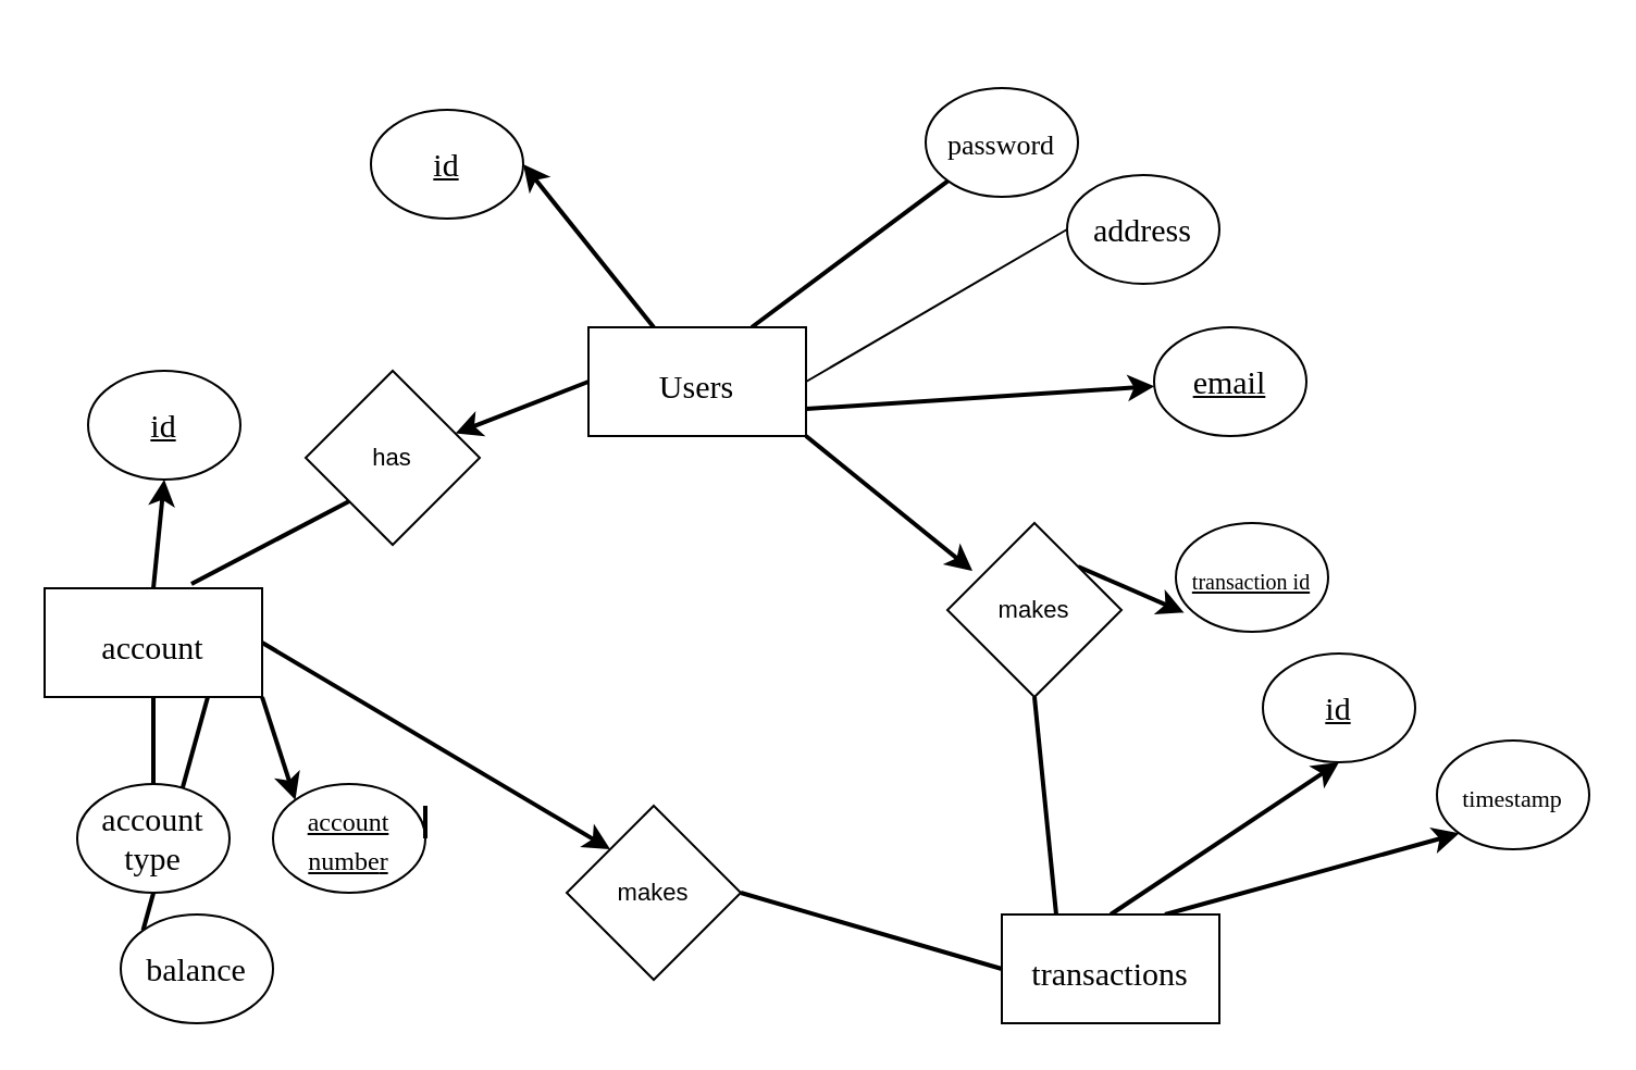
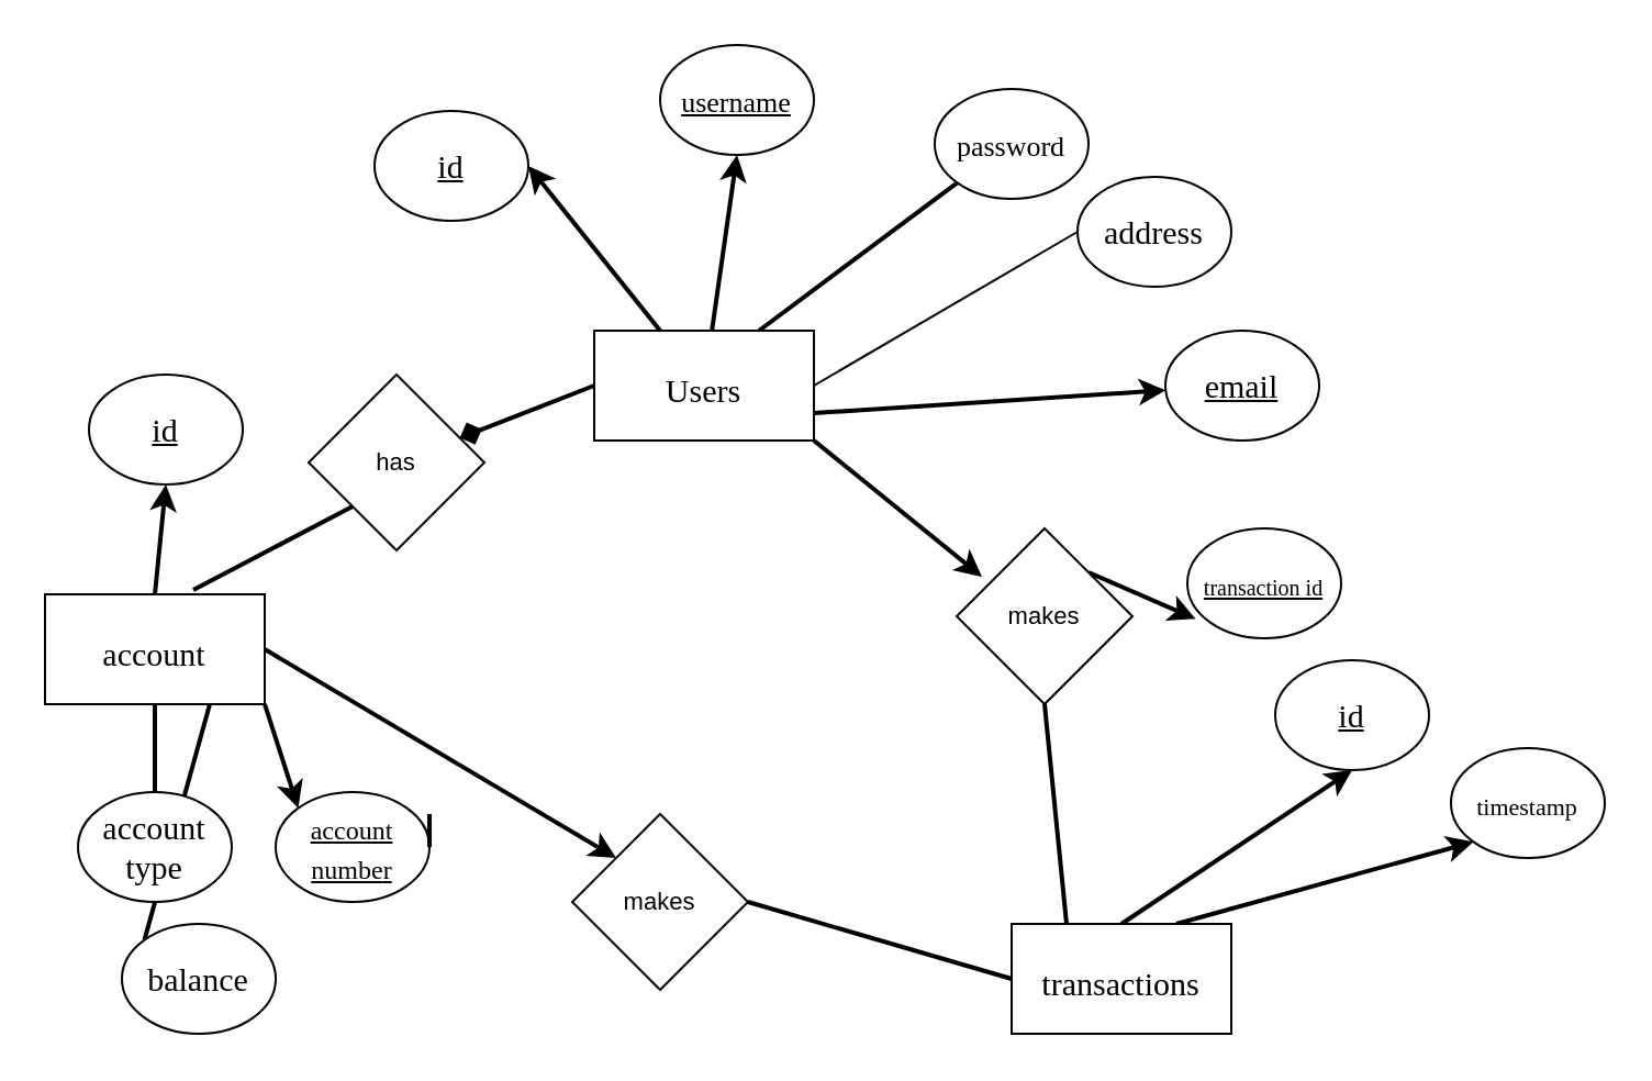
  <mxCell id="0" />
  <mxCell id="1" parent="0" />
  <mxCell id="2" style="edgeStyle=none;hachureGap=4;html=1;entryX=1;entryY=0.5;entryDx=0;entryDy=0;fontFamily=Verdana;fontSize=15;strokeWidth=2;" edge="1" parent="1" source="9" target="10"><mxGeometry relative="1" as="geometry" /></mxCell>
+ <mxCell id="3" style="edgeStyle=none;html=1;entryX=0.5;entryY=1;entryDx=0;entryDy=0;strokeWidth=2;fontSize=13;" edge="1" parent="1" source="9" target="11"><mxGeometry relative="1" as="geometry" /></mxCell>
  <mxCell id="4" style="edgeStyle=none;html=1;exitX=0.75;exitY=0;exitDx=0;exitDy=0;entryX=0;entryY=1;entryDx=0;entryDy=0;strokeWidth=2;fontSize=13;endArrow=none;endFill=0;" edge="1" parent="1" source="9" target="12"><mxGeometry relative="1" as="geometry" /></mxCell>
  <mxCell id="5" style="edgeStyle=none;html=1;exitX=1;exitY=0.75;exitDx=0;exitDy=0;strokeWidth=2;fontSize=13;endArrow=classic;endFill=1;startArrow=none;startFill=0;" edge="1" parent="1" source="9" target="13"><mxGeometry relative="1" as="geometry" /></mxCell>
  <mxCell id="6" style="edgeStyle=none;html=1;exitX=1;exitY=0.5;exitDx=0;exitDy=0;entryX=0;entryY=0.5;entryDx=0;entryDy=0;strokeWidth=1;fontSize=10;startArrow=none;startFill=0;endArrow=none;endFill=0;" edge="1" parent="1" source="9" target="14"><mxGeometry relative="1" as="geometry" /></mxCell>
- <mxCell id="7" style="edgeStyle=none;html=1;exitX=0;exitY=0.5;exitDx=0;exitDy=0;strokeWidth=2;fontSize=11;startArrow=none;startFill=0;endArrow=classic;endFill=1;" edge="1" parent="1" source="9" target="31"><mxGeometry relative="1" as="geometry" /></mxCell>
+ <mxCell id="7" style="edgeStyle=none;html=1;exitX=0;exitY=0.5;exitDx=0;exitDy=0;strokeWidth=2;fontSize=11;startArrow=none;startFill=0;endArrow=diamond;endFill=1;" edge="1" parent="1" source="9" target="31"><mxGeometry relative="1" as="geometry" /></mxCell>
  <mxCell id="8" style="edgeStyle=none;html=1;exitX=1;exitY=1;exitDx=0;exitDy=0;entryX=0.144;entryY=0.275;entryDx=0;entryDy=0;entryPerimeter=0;strokeWidth=2;fontSize=11;startArrow=none;startFill=0;endArrow=classic;endFill=1;" edge="1" parent="1" source="9" target="37"><mxGeometry relative="1" as="geometry" /></mxCell>
  <mxCell id="9" value="&lt;font style=&quot;font-size: 15px;&quot; face=&quot;Verdana&quot;&gt;Users&lt;/font&gt;" style="rounded=0;whiteSpace=wrap;html=1;hachureGap=4;fontFamily=Architects Daughter;fontSource=https%3A%2F%2Ffonts.googleapis.com%2Fcss%3Ffamily%3DArchitects%2BDaughter;fontSize=20;" vertex="1" parent="1"><mxGeometry x="270" y="150" width="100" height="50" as="geometry" /></mxCell>
  <mxCell id="10" value="&lt;u&gt;id&lt;/u&gt;" style="ellipse;whiteSpace=wrap;html=1;hachureGap=4;fontFamily=Verdana;fontSize=15;" vertex="1" parent="1"><mxGeometry x="170" y="50" width="70" height="50" as="geometry" /></mxCell>
+ <mxCell id="11" value="&lt;font style=&quot;font-size: 13px;&quot;&gt;username&lt;/font&gt;" style="ellipse;whiteSpace=wrap;html=1;hachureGap=4;fontFamily=Verdana;fontSize=15;fontStyle=4" vertex="1" parent="1"><mxGeometry x="300" width="70" height="50" as="geometry" y="20" /></mxCell>
  <mxCell id="12" value="&lt;span style=&quot;font-size: 13px;&quot;&gt;password&lt;/span&gt;" style="ellipse;whiteSpace=wrap;html=1;hachureGap=4;fontFamily=Verdana;fontSize=15;fontStyle=0" vertex="1" parent="1"><mxGeometry x="425" y="40" width="70" height="50" as="geometry" /></mxCell>
  <mxCell id="13" value="&lt;u&gt;email&lt;/u&gt;" style="ellipse;whiteSpace=wrap;html=1;hachureGap=4;fontFamily=Verdana;fontSize=15;" vertex="1" parent="1"><mxGeometry x="530" y="150" width="70" height="50" as="geometry" /></mxCell>
  <mxCell id="14" value="address" style="ellipse;whiteSpace=wrap;html=1;hachureGap=4;fontFamily=Verdana;fontSize=15;" vertex="1" parent="1"><mxGeometry x="490" y="80" width="70" height="50" as="geometry" /></mxCell>
  <mxCell id="15" style="edgeStyle=none;html=1;exitX=0.5;exitY=0;exitDx=0;exitDy=0;entryX=0.5;entryY=1;entryDx=0;entryDy=0;strokeWidth=2;fontSize=10;startArrow=none;startFill=0;endArrow=classic;endFill=1;" edge="1" parent="1" source="20" target="21"><mxGeometry relative="1" as="geometry" /></mxCell>
  <mxCell id="16" style="edgeStyle=none;html=1;exitX=0.75;exitY=1;exitDx=0;exitDy=0;entryX=0;entryY=0;entryDx=0;entryDy=0;strokeWidth=2;fontSize=10;startArrow=none;startFill=0;endArrow=none;endFill=0;" edge="1" parent="1" source="20" target="22"><mxGeometry relative="1" as="geometry" /></mxCell>
  <mxCell id="17" style="edgeStyle=none;html=1;exitX=0.5;exitY=1;exitDx=0;exitDy=0;entryX=0.5;entryY=0;entryDx=0;entryDy=0;strokeWidth=2;fontSize=10;startArrow=none;startFill=0;endArrow=none;endFill=0;" edge="1" parent="1" source="20" target="23"><mxGeometry relative="1" as="geometry" /></mxCell>
  <mxCell id="18" style="edgeStyle=none;html=1;exitX=1;exitY=1;exitDx=0;exitDy=0;entryX=0;entryY=0;entryDx=0;entryDy=0;strokeWidth=2;fontSize=12;startArrow=none;startFill=0;endArrow=classic;endFill=1;" edge="1" parent="1" source="20" target="24"><mxGeometry relative="1" as="geometry" /></mxCell>
  <mxCell id="19" style="edgeStyle=none;html=1;exitX=1;exitY=0.5;exitDx=0;exitDy=0;entryX=0;entryY=0;entryDx=0;entryDy=0;strokeWidth=2;fontSize=11;startArrow=none;startFill=0;endArrow=classic;endFill=1;" edge="1" parent="1" source="20" target="33"><mxGeometry relative="1" as="geometry" /></mxCell>
  <mxCell id="20" value="&lt;font style=&quot;font-size: 15px;&quot; face=&quot;Verdana&quot;&gt;account&lt;/font&gt;" style="rounded=0;whiteSpace=wrap;html=1;hachureGap=4;fontFamily=Architects Daughter;fontSource=https%3A%2F%2Ffonts.googleapis.com%2Fcss%3Ffamily%3DArchitects%2BDaughter;fontSize=20;" vertex="1" parent="1"><mxGeometry x="20" y="270" width="100" height="50" as="geometry" /></mxCell>
  <mxCell id="21" value="&lt;u&gt;id&lt;/u&gt;" style="ellipse;whiteSpace=wrap;html=1;hachureGap=4;fontFamily=Verdana;fontSize=15;" vertex="1" parent="1"><mxGeometry x="40" y="170" width="70" height="50" as="geometry" /></mxCell>
  <mxCell id="22" value="balance" style="ellipse;whiteSpace=wrap;html=1;hachureGap=4;fontFamily=Verdana;fontSize=15;" vertex="1" parent="1"><mxGeometry x="55" y="420" width="70" height="50" as="geometry" /></mxCell>
  <mxCell id="23" value="account type" style="ellipse;whiteSpace=wrap;html=1;hachureGap=4;fontFamily=Verdana;fontSize=15;" vertex="1" parent="1"><mxGeometry x="35" y="360" width="70" height="50" as="geometry" /></mxCell>
  <mxCell id="24" value="&lt;u style=&quot;font-size: 12px;&quot;&gt;&lt;font style=&quot;font-size: 12px;&quot;&gt;account numbe&lt;/font&gt;&lt;span style=&quot;&quot;&gt;r&lt;/span&gt;&lt;/u&gt;" style="ellipse;whiteSpace=wrap;html=1;hachureGap=4;fontFamily=Verdana;fontSize=15;" vertex="1" parent="1"><mxGeometry x="125" y="360" width="70" height="50" as="geometry" /></mxCell>
  <mxCell id="25" style="edgeStyle=none;html=1;exitX=0.5;exitY=0;exitDx=0;exitDy=0;entryX=0.5;entryY=1;entryDx=0;entryDy=0;strokeWidth=2;fontSize=12;startArrow=none;startFill=0;endArrow=classic;endFill=1;" edge="1" parent="1" source="27" target="28"><mxGeometry relative="1" as="geometry" /></mxCell>
  <mxCell id="26" style="edgeStyle=none;html=1;exitX=0.75;exitY=0;exitDx=0;exitDy=0;entryX=0;entryY=1;entryDx=0;entryDy=0;strokeWidth=2;fontSize=11;startArrow=none;startFill=0;endArrow=classic;endFill=1;" edge="1" parent="1" source="27" target="29"><mxGeometry relative="1" as="geometry" /></mxCell>
  <mxCell id="27" value="&lt;font style=&quot;font-size: 15px;&quot; face=&quot;Verdana&quot;&gt;transactions&lt;br&gt;&lt;/font&gt;" style="rounded=0;whiteSpace=wrap;html=1;hachureGap=4;fontFamily=Architects Daughter;fontSource=https%3A%2F%2Ffonts.googleapis.com%2Fcss%3Ffamily%3DArchitects%2BDaughter;fontSize=20;" vertex="1" parent="1"><mxGeometry x="460" y="420" width="100" height="50" as="geometry" /></mxCell>
  <mxCell id="28" value="&lt;u&gt;id&lt;/u&gt;" style="ellipse;whiteSpace=wrap;html=1;hachureGap=4;fontFamily=Verdana;fontSize=15;" vertex="1" parent="1"><mxGeometry x="580" y="300" width="70" height="50" as="geometry" /></mxCell>
  <mxCell id="29" value="&lt;font style=&quot;font-size: 11px;&quot;&gt;timestamp&lt;/font&gt;" style="ellipse;whiteSpace=wrap;html=1;hachureGap=4;fontFamily=Verdana;fontSize=15;" vertex="1" parent="1"><mxGeometry x="660" y="340" width="70" height="50" as="geometry" /></mxCell>
  <mxCell id="30" style="edgeStyle=none;html=1;exitX=0;exitY=1;exitDx=0;exitDy=0;entryX=0.675;entryY=-0.04;entryDx=0;entryDy=0;entryPerimeter=0;strokeWidth=2;fontSize=11;startArrow=none;startFill=0;endArrow=none;endFill=0;" edge="1" parent="1" source="31" target="20"><mxGeometry relative="1" as="geometry" /></mxCell>
  <mxCell id="31" value="has" style="rhombus;whiteSpace=wrap;html=1;fontSize=11;" vertex="1" parent="1"><mxGeometry x="140" y="170" width="80" height="80" as="geometry" /></mxCell>
  <mxCell id="32" style="edgeStyle=none;html=1;exitX=1;exitY=0.5;exitDx=0;exitDy=0;entryX=0;entryY=0.5;entryDx=0;entryDy=0;strokeWidth=2;fontSize=11;startArrow=none;startFill=0;endArrow=none;endFill=0;" edge="1" parent="1" source="33" target="27"><mxGeometry relative="1" as="geometry" /></mxCell>
  <mxCell id="33" value="makes" style="rhombus;whiteSpace=wrap;html=1;fontSize=11;" vertex="1" parent="1"><mxGeometry x="260" y="370" width="80" height="80" as="geometry" /></mxCell>
  <mxCell id="34" style="edgeStyle=none;html=1;exitX=1;exitY=0.5;exitDx=0;exitDy=0;entryX=1;entryY=0.2;entryDx=0;entryDy=0;entryPerimeter=0;strokeWidth=2;fontSize=11;startArrow=none;startFill=0;endArrow=none;endFill=0;" edge="1" parent="1" source="24" target="24"><mxGeometry relative="1" as="geometry" /></mxCell>
  <mxCell id="35" style="edgeStyle=none;html=1;exitX=0.5;exitY=1;exitDx=0;exitDy=0;entryX=0.25;entryY=0;entryDx=0;entryDy=0;strokeWidth=2;fontSize=11;startArrow=none;startFill=0;endArrow=none;endFill=0;" edge="1" parent="1" source="37" target="27"><mxGeometry relative="1" as="geometry" /></mxCell>
  <mxCell id="36" style="edgeStyle=none;html=1;exitX=1;exitY=0;exitDx=0;exitDy=0;entryX=0.054;entryY=0.824;entryDx=0;entryDy=0;entryPerimeter=0;strokeWidth=2;fontSize=10;startArrow=none;startFill=0;endArrow=classic;endFill=1;" edge="1" parent="1" source="37" target="38"><mxGeometry relative="1" as="geometry" /></mxCell>
  <mxCell id="37" value="makes" style="rhombus;whiteSpace=wrap;html=1;fontSize=11;" vertex="1" parent="1"><mxGeometry x="435" y="240" width="80" height="80" as="geometry" /></mxCell>
  <mxCell id="38" value="&lt;u&gt;&lt;font style=&quot;font-size: 10px;&quot;&gt;transaction id&lt;/font&gt;&lt;/u&gt;" style="ellipse;whiteSpace=wrap;html=1;hachureGap=4;fontFamily=Verdana;fontSize=15;" vertex="1" parent="1"><mxGeometry x="540" y="240" width="70" height="50" as="geometry" /></mxCell>
